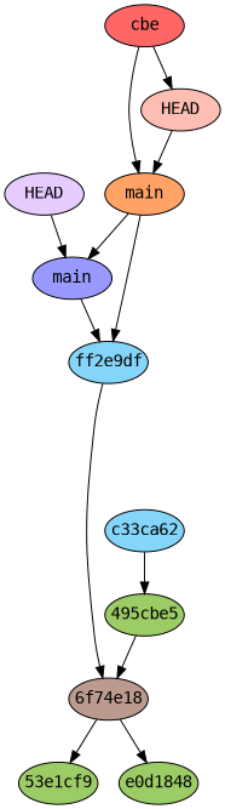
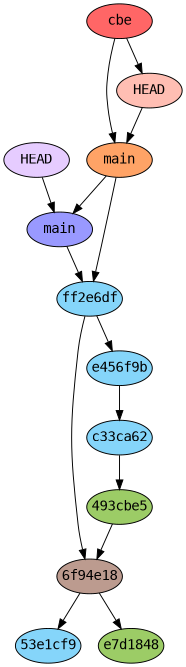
  digraph {
    fontname="DejaVu Sans Mono"
    node [fillcolor="#9ccc66" fixedsize=true fontname="DejaVu Sans Mono" style=filled]
    edge [fontname="DejaVu Sans Mono"]
-   n1 [label="495cbe5" width=0.95]
-   n2 [fillcolor="#bc9b8f" label="6f74e18" width=0.95]
-   n3 [label="53e1cf9" width=0.95]
-   n4 [label=e0d1848 width=0.95]
+   n1 [label="493cbe5" width=0.95]
+   n2 [fillcolor="#bc9b8f" label="6f94e18" width=0.95]
+   n3 [fillcolor="#85d5fa" label="53e1cf9" width=0.95]
+   n4 [label=e7d1848 width=0.95]
    n5 [fillcolor="#85d5fa" label=c33ca62 width=0.95]
-   n7 [fillcolor="#85d5fa" label=ff2e9df width=0.95]
+   n6 [fillcolor="#85d5fa" label=e456f9b width=0.95]
+   n7 [fillcolor="#85d5fa" label=ff2e6df width=0.95]
    n8 [fillcolor="#9999ff" label=main width=0.95]
    n9 [fillcolor="#e6ccff" label=HEAD width=0.95]
    n10 [fillcolor="#ffa366" label=main width=0.95]
    n11 [fillcolor="#ffbeb3" label=HEAD width=0.95]
    n12 [fillcolor="#ff6666" label=cbe width=0.95]
    n1 -> n2
    n2 -> n3
    n2 -> n4
    n5 -> n1
+   n6 -> n5
    n7 -> n2
+   n7 -> n6
    n8 -> n7
    n9 -> n8
    n10 -> n7
    n10 -> n8
    n11 -> n10
    n12 -> n10
    n12 -> n11
  }
